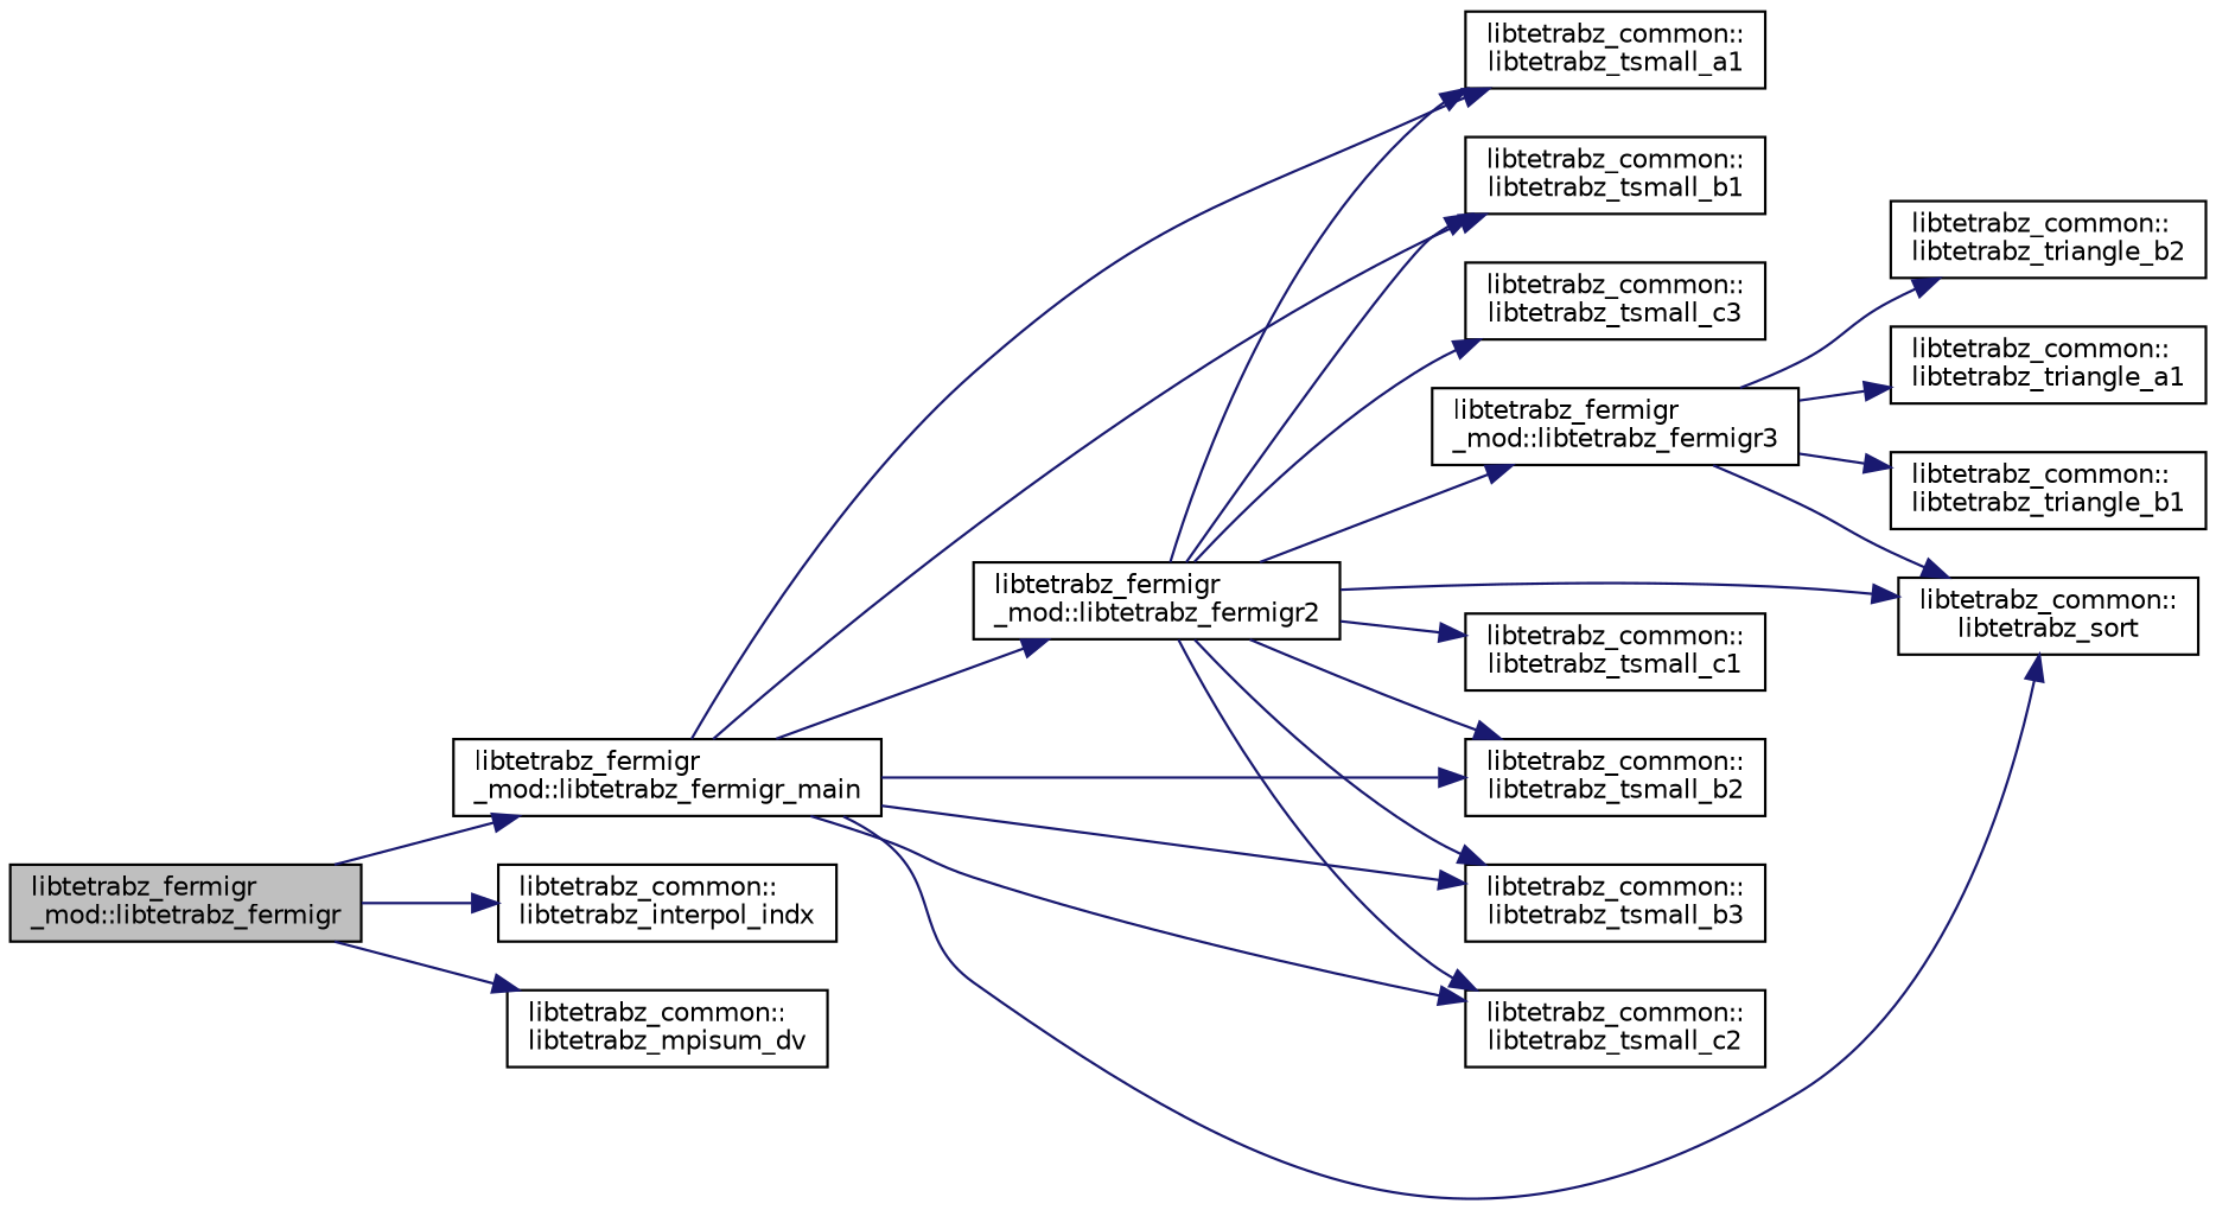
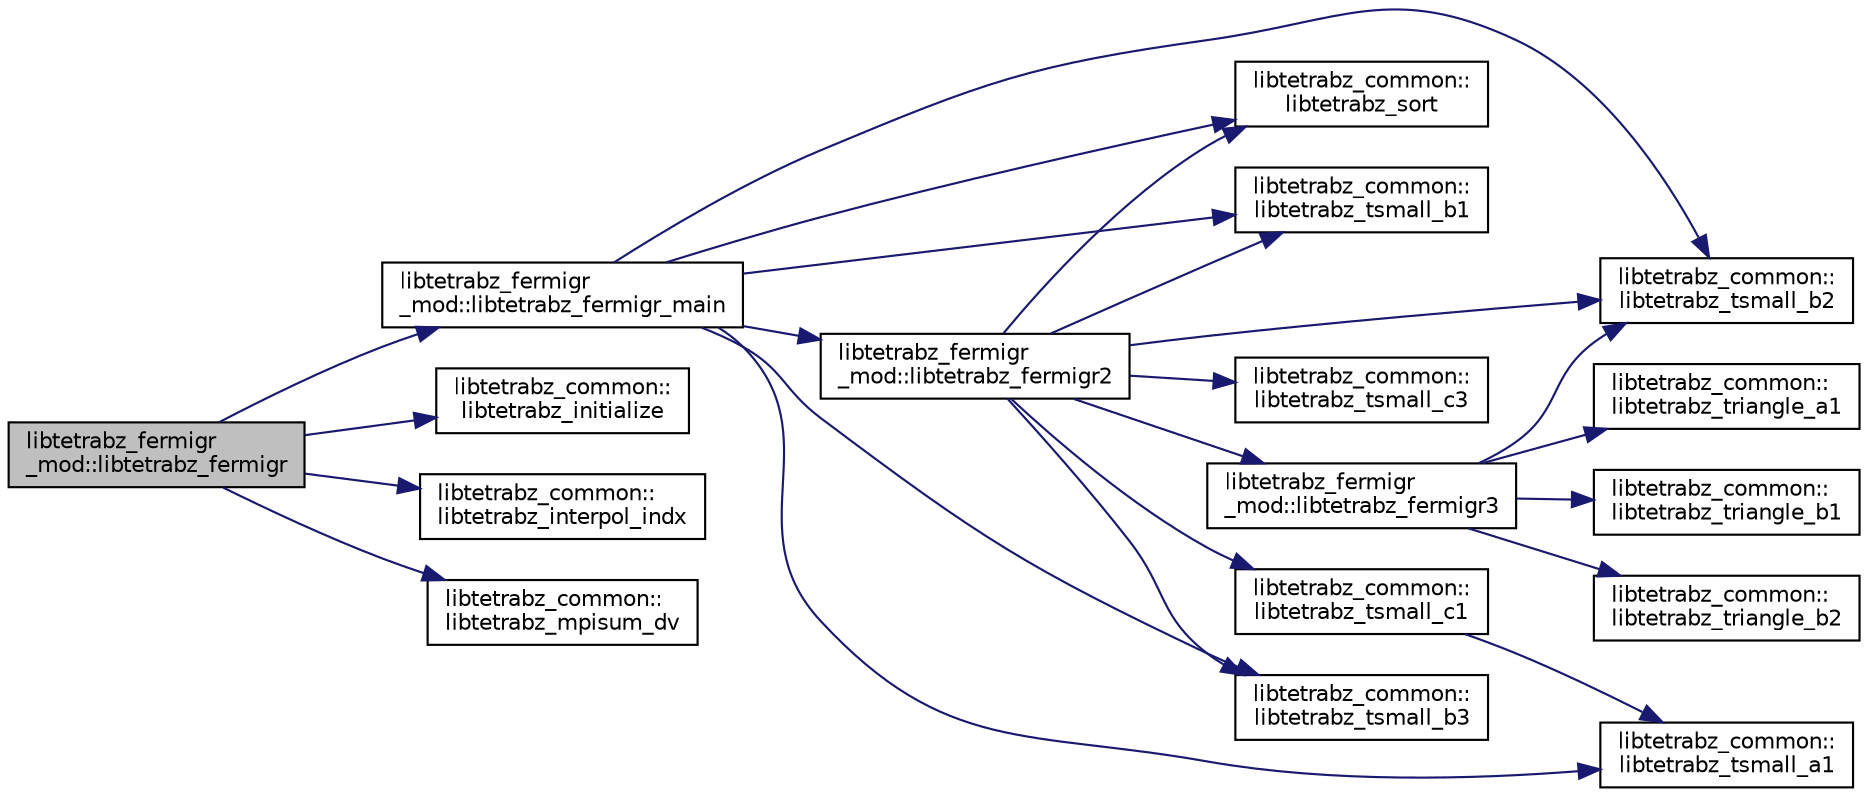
  digraph {
    rankdir=LR
    node [color=black fillcolor=white fontname=Helvetica fontsize=10 shape=record style=filled]
    edge [color=midnightblue fontname=Helvetica fontsize=10 labelfontname=Helvetica labelfontsize=10 style=solid]
    n1 [fillcolor=grey75 fontcolor=black height=0.2 label="libtetrabz_fermigr\l_mod::libtetrabz_fermigr" width=0.4]
    n2 [height=0.2 label="libtetrabz_fermigr\l_mod::libtetrabz_fermigr_main" width=0.4]
+   n3 [height=0.2 label="libtetrabz_common::\llibtetrabz_initialize" width=0.4]
    n4 [height=0.2 label="libtetrabz_common::\llibtetrabz_interpol_indx" width=0.4]
    n5 [height=0.2 label="libtetrabz_common::\llibtetrabz_mpisum_dv" width=0.4]
    n6 [height=0.2 label="libtetrabz_fermigr\l_mod::libtetrabz_fermigr2" width=0.4]
    n7 [height=0.2 label="libtetrabz_common::\llibtetrabz_sort" width=0.4]
    n8 [height=0.2 label="libtetrabz_common::\llibtetrabz_tsmall_a1" width=0.4]
    n9 [height=0.2 label="libtetrabz_common::\llibtetrabz_tsmall_b1" width=0.4]
    n10 [height=0.2 label="libtetrabz_common::\llibtetrabz_tsmall_b2" width=0.4]
    n11 [height=0.2 label="libtetrabz_common::\llibtetrabz_tsmall_b3" width=0.4]
-   n12 [height=0.2 label="libtetrabz_common::\llibtetrabz_tsmall_c2" width=0.4]
    n13 [height=0.2 label="libtetrabz_common::\llibtetrabz_tsmall_c1" width=0.4]
    n14 [height=0.2 label="libtetrabz_common::\llibtetrabz_tsmall_c3" width=0.4]
    n15 [height=0.2 label="libtetrabz_fermigr\l_mod::libtetrabz_fermigr3" width=0.4]
    n16 [height=0.2 label="libtetrabz_common::\llibtetrabz_triangle_a1" width=0.4]
    n17 [height=0.2 label="libtetrabz_common::\llibtetrabz_triangle_b1" width=0.4]
    n18 [height=0.2 label="libtetrabz_common::\llibtetrabz_triangle_b2" width=0.4]
    n1 -> n2
+   n1 -> n3
    n1 -> n4
    n1 -> n5
    n2 -> n6
    n2 -> n7
    n2 -> n8
    n2 -> n9
    n2 -> n10
    n2 -> n11
-   n2 -> n12
    n6 -> n7
-   n6 -> n8
+   n13 -> n8
    n6 -> n9
    n6 -> n10
    n6 -> n11
-   n6 -> n12
    n6 -> n13
    n6 -> n14
    n6 -> n15
-   n15 -> n7
+   n15 -> n10
    n15 -> n16
    n15 -> n17
    n15 -> n18
  }
